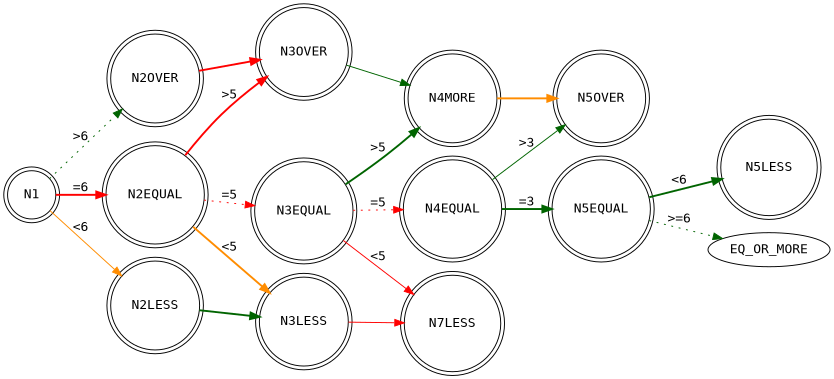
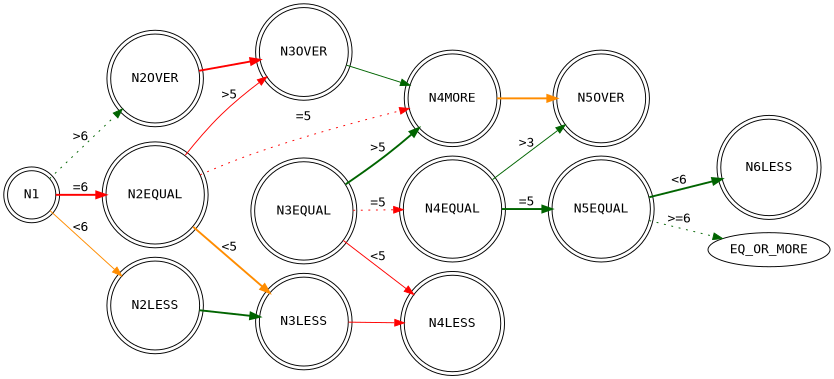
  digraph {
    fontname="DejaVu Sans Mono"
    rankdir=LR
    node [fontname="DejaVu Sans Mono" shape=doublecircle]
    edge [color=darkgreen fontname="DejaVu Sans Mono" style=bold]
    N1
    N2OVER
    N2EQUAL
    N2LESS
    N3OVER
    N3EQUAL
    N3LESS
    n8 [label=N4MORE]
    N4EQUAL
-   N4LESS [label=N7LESS]
+   N4LESS
    N5OVER
    N5EQUAL
-   N5LESS
+   N5LESS [label=N6LESS]
    EQ_OR_MORE [shape=""]
    N1 -> N2OVER [label=">6" style=dotted]
    N1 -> N2EQUAL [color=red label="=6"]
    N1 -> N2LESS [color=darkorange label="<6" style=solid]
    N2OVER -> N3OVER [color=red]
-   N2EQUAL -> N3OVER [color=red label=">5"]
-   N2EQUAL -> N3EQUAL [color=red label="=5" style=dotted]
+   N2EQUAL -> N3OVER [color=red label=">5" style=solid]
+   N2EQUAL -> n8 [color=red label="=5" style=dotted]
    N2EQUAL -> N3LESS [color=darkorange label="<5"]
    N2LESS -> N3LESS
    N3OVER -> n8 [style=solid]
    N3EQUAL -> n8 [label=">5"]
    N3EQUAL -> N4EQUAL [color=red label="=5" style=dotted]
    N3EQUAL -> N4LESS [color=red label="<5" style=solid]
    N3LESS -> N4LESS [color=red style=solid]
    n8 -> N5OVER [color=darkorange]
    N4EQUAL -> N5OVER [label=">3" style=solid]
-   N4EQUAL -> N5EQUAL [label="=3"]
+   N4EQUAL -> N5EQUAL [label="=5"]
    N5EQUAL -> N5LESS [label="<6"]
    N5EQUAL -> EQ_OR_MORE [label=">=6" style=dotted]
  }
